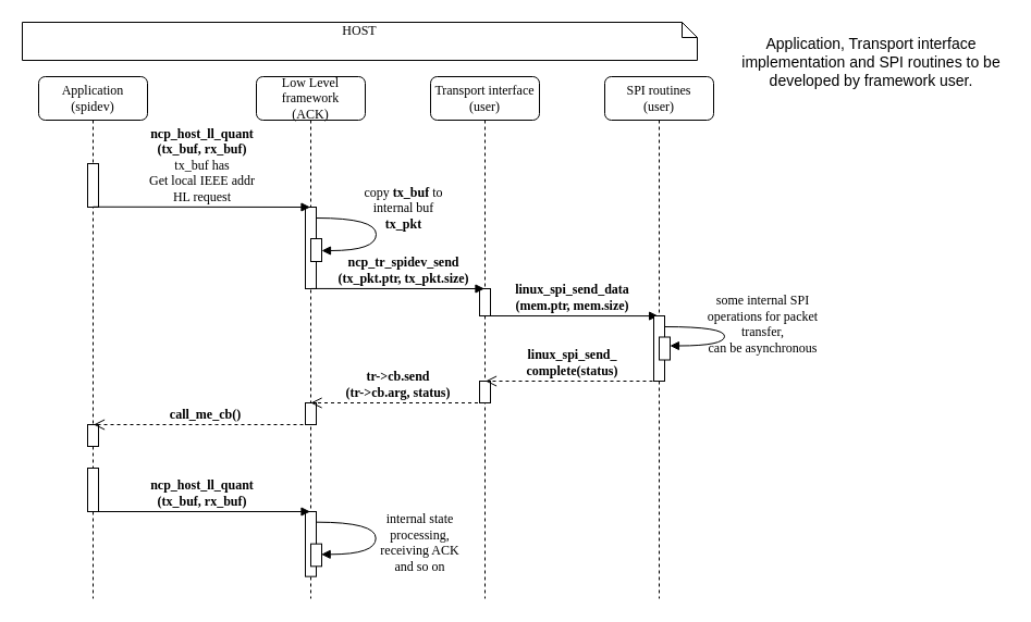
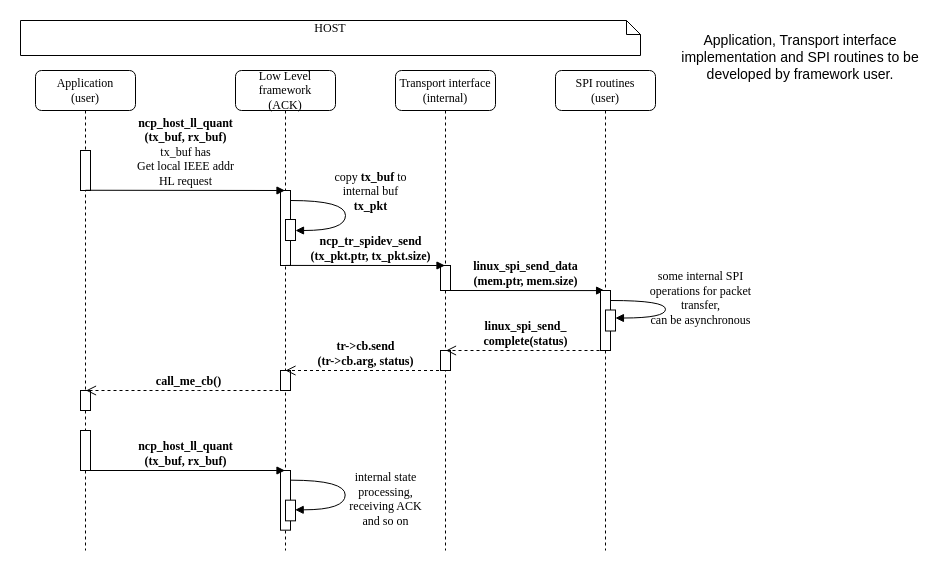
  <mxCell id="0" />
  <mxCell id="1" parent="0" />
- <mxCell id="2" value="Application&lt;br&gt;(spidev)" style="shape=umlLifeline;perimeter=lifelinePerimeter;whiteSpace=wrap;html=1;container=1;collapsible=0;recursiveResize=0;outlineConnect=0;rounded=1;shadow=0;comic=0;labelBackgroundColor=none;strokeWidth=1;fontFamily=Verdana;fontSize=12;align=center;" parent="1" vertex="1"><mxGeometry x="35" y="70" width="100" height="480" as="geometry" /></mxCell>
+ <mxCell id="2" value="Application&lt;br&gt;(user)" style="shape=umlLifeline;perimeter=lifelinePerimeter;whiteSpace=wrap;html=1;container=1;collapsible=0;recursiveResize=0;outlineConnect=0;rounded=1;shadow=0;comic=0;labelBackgroundColor=none;strokeWidth=1;fontFamily=Verdana;fontSize=12;align=center;" parent="1" vertex="1"><mxGeometry x="35" y="70" width="100" height="480" as="geometry" /></mxCell>
  <mxCell id="3" value="" style="html=1;points=[];perimeter=orthogonalPerimeter;rounded=0;shadow=0;comic=0;labelBackgroundColor=none;strokeWidth=1;fontFamily=Verdana;fontSize=12;align=center;" parent="2" vertex="1"><mxGeometry x="45" y="80" width="10" height="40" as="geometry" /></mxCell>
  <mxCell id="4" value="" style="html=1;points=[];perimeter=orthogonalPerimeter;rounded=0;shadow=0;comic=0;labelBackgroundColor=none;strokeWidth=1;fontFamily=Verdana;fontSize=12;align=center;" vertex="1" parent="2"><mxGeometry x="45" y="320" width="10" height="20" as="geometry" /></mxCell>
  <mxCell id="5" value="" style="html=1;points=[];perimeter=orthogonalPerimeter;rounded=0;shadow=0;comic=0;labelBackgroundColor=none;strokeWidth=1;fontFamily=Verdana;fontSize=12;align=center;" vertex="1" parent="2"><mxGeometry x="45" y="360" width="10" height="40" as="geometry" /></mxCell>
  <mxCell id="6" value="Low Level framework&lt;br&gt;(ACK)" style="shape=umlLifeline;perimeter=lifelinePerimeter;whiteSpace=wrap;html=1;container=1;collapsible=0;recursiveResize=0;outlineConnect=0;rounded=1;shadow=0;comic=0;labelBackgroundColor=none;strokeWidth=1;fontFamily=Verdana;fontSize=12;align=center;" parent="1" vertex="1"><mxGeometry x="235" y="70" width="100" height="480" as="geometry" /></mxCell>
  <mxCell id="7" value="" style="html=1;points=[];perimeter=orthogonalPerimeter;rounded=0;shadow=0;comic=0;labelBackgroundColor=none;strokeWidth=1;fontFamily=Verdana;fontSize=12;align=center;" vertex="1" parent="6"><mxGeometry x="45" y="120" width="10" height="75" as="geometry" /></mxCell>
  <mxCell id="8" value="" style="html=1;points=[];perimeter=orthogonalPerimeter;rounded=0;shadow=0;comic=0;labelBackgroundColor=none;strokeWidth=1;fontFamily=Verdana;fontSize=12;align=center;" vertex="1" parent="6"><mxGeometry x="50" y="149" width="10" height="21" as="geometry" /></mxCell>
  <mxCell id="9" value="&lt;div&gt;copy &lt;b&gt;tx_buf&lt;/b&gt; to &lt;br&gt;&lt;/div&gt;&lt;div&gt;internal buf&lt;br&gt;&lt;b&gt;tx_pkt&lt;/b&gt;&lt;br&gt;&lt;/div&gt;" style="html=1;verticalAlign=bottom;endArrow=block;labelBackgroundColor=none;fontFamily=Verdana;fontSize=12;elbow=vertical;edgeStyle=orthogonalEdgeStyle;curved=1;exitX=1.038;exitY=0.345;exitPerimeter=0;" edge="1" parent="6"><mxGeometry x="0.257" y="-29" relative="1" as="geometry"><mxPoint x="55.333" y="130.0" as="sourcePoint" /><mxPoint x="60" y="160.0" as="targetPoint" /><Array as="points"><mxPoint x="110" y="130" /><mxPoint x="110" y="160" /><mxPoint x="60" y="160" /></Array><mxPoint x="25" y="14" as="offset" /></mxGeometry></mxCell>
  <mxCell id="10" value="" style="html=1;points=[];perimeter=orthogonalPerimeter;rounded=0;shadow=0;comic=0;labelBackgroundColor=none;strokeWidth=1;fontFamily=Verdana;fontSize=12;align=center;" vertex="1" parent="6"><mxGeometry x="45" y="300" width="10" height="20" as="geometry" /></mxCell>
- <mxCell id="11" value="Transport interface&lt;br&gt;(user)" style="shape=umlLifeline;perimeter=lifelinePerimeter;whiteSpace=wrap;html=1;container=1;collapsible=0;recursiveResize=0;outlineConnect=0;rounded=1;shadow=0;comic=0;labelBackgroundColor=none;strokeWidth=1;fontFamily=Verdana;fontSize=12;align=center;" parent="1" vertex="1"><mxGeometry x="395" y="70" width="100" height="480" as="geometry" /></mxCell>
+ <mxCell id="11" value="Transport interface&lt;br&gt;(internal)" style="shape=umlLifeline;perimeter=lifelinePerimeter;whiteSpace=wrap;html=1;container=1;collapsible=0;recursiveResize=0;outlineConnect=0;rounded=1;shadow=0;comic=0;labelBackgroundColor=none;strokeWidth=1;fontFamily=Verdana;fontSize=12;align=center;" parent="1" vertex="1"><mxGeometry x="395" y="70" width="100" height="480" as="geometry" /></mxCell>
  <mxCell id="12" value="" style="html=1;points=[];perimeter=orthogonalPerimeter;rounded=0;shadow=0;comic=0;labelBackgroundColor=none;strokeWidth=1;fontFamily=Verdana;fontSize=12;align=center;" vertex="1" parent="11"><mxGeometry x="45" y="195" width="10" height="25" as="geometry" /></mxCell>
  <mxCell id="13" value="SPI routines&lt;br&gt;(user)" style="shape=umlLifeline;perimeter=lifelinePerimeter;whiteSpace=wrap;html=1;container=1;collapsible=0;recursiveResize=0;outlineConnect=0;rounded=1;shadow=0;comic=0;labelBackgroundColor=none;strokeWidth=1;fontFamily=Verdana;fontSize=12;align=center;" parent="1" vertex="1"><mxGeometry x="555" y="70" width="100" height="480" as="geometry" /></mxCell>
  <mxCell id="14" value="&lt;div&gt;&lt;b&gt;ncp_host_ll_quant&lt;/b&gt;&lt;/div&gt;&lt;div&gt;&lt;b&gt;(tx_buf, rx_buf) &lt;/b&gt;&lt;br&gt;&lt;/div&gt;&lt;div&gt;tx_buf has&lt;br&gt;&lt;/div&gt;&lt;div&gt;Get local IEEE addr &lt;br&gt;&lt;/div&gt;&lt;div&gt;HL request&lt;br&gt;&lt;/div&gt;" style="html=1;verticalAlign=bottom;endArrow=block;labelBackgroundColor=none;fontFamily=Verdana;fontSize=12;edgeStyle=elbowEdgeStyle;elbow=vertical;" parent="1" target="6" edge="1"><mxGeometry relative="1" as="geometry"><mxPoint x="85" y="189.765" as="sourcePoint" /><mxPoint x="235" y="190" as="targetPoint" /></mxGeometry></mxCell>
  <mxCell id="15" value="HOST" style="shape=note;whiteSpace=wrap;html=1;size=14;verticalAlign=top;align=center;spacingTop=-6;rounded=0;shadow=0;comic=0;labelBackgroundColor=none;strokeWidth=1;fontFamily=Verdana;fontSize=12" parent="1" vertex="1"><mxGeometry x="20" y="20" width="620" height="35" as="geometry" /></mxCell>
  <mxCell id="16" value="&lt;b&gt;ncp_tr_spidev_send&lt;br&gt;(tx_pkt.ptr, tx_pkt.size)&lt;/b&gt;" style="html=1;verticalAlign=bottom;endArrow=block;labelBackgroundColor=none;fontFamily=Verdana;fontSize=12;edgeStyle=elbowEdgeStyle;elbow=vertical;exitX=0.54;exitY=0.999;exitDx=0;exitDy=0;exitPerimeter=0;" edge="1" parent="1" source="7" target="11"><mxGeometry x="0.064" relative="1" as="geometry"><mxPoint x="285" y="250.16" as="sourcePoint" /><mxPoint x="424.17" y="250.005" as="targetPoint" /><Array as="points"><mxPoint x="325" y="265" /></Array><mxPoint as="offset" /></mxGeometry></mxCell>
  <mxCell id="17" value="&lt;b&gt;linux_spi_send_data&lt;br&gt;(mem.ptr, mem.size)&lt;/b&gt;" style="html=1;verticalAlign=bottom;endArrow=block;labelBackgroundColor=none;fontFamily=Verdana;fontSize=12;edgeStyle=elbowEdgeStyle;elbow=vertical;exitX=0.54;exitY=0.999;exitDx=0;exitDy=0;exitPerimeter=0;" edge="1" parent="1"><mxGeometry relative="1" as="geometry"><mxPoint x="445" y="290.005" as="sourcePoint" /><mxPoint x="604.1" y="290.08" as="targetPoint" /><Array as="points"><mxPoint x="484.6" y="290.08" /></Array></mxGeometry></mxCell>
  <mxCell id="18" value="" style="html=1;points=[];perimeter=orthogonalPerimeter;rounded=0;shadow=0;comic=0;labelBackgroundColor=none;strokeWidth=1;fontFamily=Verdana;fontSize=12;align=center;" vertex="1" parent="1"><mxGeometry x="600" y="290" width="10" height="60" as="geometry" /></mxCell>
  <mxCell id="19" value="" style="html=1;points=[];perimeter=orthogonalPerimeter;rounded=0;shadow=0;comic=0;labelBackgroundColor=none;strokeWidth=1;fontFamily=Verdana;fontSize=12;align=center;" vertex="1" parent="1"><mxGeometry x="605" y="309.5" width="10" height="21" as="geometry" /></mxCell>
  <mxCell id="20" value="some internal SPI&lt;br&gt;operations for packet &lt;br&gt;transfer,&lt;br&gt;can be asynchronous" style="html=1;verticalAlign=bottom;endArrow=block;labelBackgroundColor=none;fontFamily=Verdana;fontSize=12;elbow=vertical;edgeStyle=orthogonalEdgeStyle;curved=1;exitX=1.038;exitY=0.345;exitPerimeter=0;entryX=0.993;entryY=0.382;entryDx=0;entryDy=0;entryPerimeter=0;" edge="1" parent="1" target="19"><mxGeometry x="0.179" y="37" relative="1" as="geometry"><mxPoint x="610.333" y="300" as="sourcePoint" /><mxPoint x="615" y="330" as="targetPoint" /><Array as="points"><mxPoint x="665" y="300" /><mxPoint x="665" y="318" /><mxPoint x="615" y="318" /></Array><mxPoint x="35" y="-25" as="offset" /></mxGeometry></mxCell>
  <mxCell id="21" value="" style="html=1;points=[];perimeter=orthogonalPerimeter;rounded=0;shadow=0;comic=0;labelBackgroundColor=none;strokeWidth=1;fontFamily=Verdana;fontSize=12;align=center;" vertex="1" parent="1"><mxGeometry x="440" y="350" width="10" height="20" as="geometry" /></mxCell>
  <mxCell id="22" value="&lt;b&gt;linux_spi_send_&lt;br&gt;complete(status)&lt;/b&gt;" style="html=1;verticalAlign=bottom;endArrow=open;dashed=1;endSize=8;labelBackgroundColor=none;fontFamily=Verdana;fontSize=12;edgeStyle=elbowEdgeStyle;elbow=vertical;" edge="1" parent="1"><mxGeometry relative="1" as="geometry"><mxPoint x="445.5" y="350" as="targetPoint" /><Array as="points" /><mxPoint x="605" y="350" as="sourcePoint" /></mxGeometry></mxCell>
  <mxCell id="23" value="&lt;div&gt;&lt;b&gt;tr-&amp;gt;cb.send&lt;/b&gt;&lt;/div&gt;&lt;div&gt;&lt;b&gt;(tr-&amp;gt;cb.arg, status)&lt;/b&gt;&lt;/div&gt;" style="html=1;verticalAlign=bottom;endArrow=open;dashed=1;endSize=8;labelBackgroundColor=none;fontFamily=Verdana;fontSize=12;edgeStyle=elbowEdgeStyle;elbow=vertical;" edge="1" parent="1"><mxGeometry relative="1" as="geometry"><mxPoint x="285" y="370" as="targetPoint" /><Array as="points" /><mxPoint x="444.5" y="370" as="sourcePoint" /></mxGeometry></mxCell>
  <mxCell id="24" value="&lt;b&gt;call_me_cb()&lt;/b&gt;" style="html=1;verticalAlign=bottom;endArrow=open;dashed=1;endSize=8;labelBackgroundColor=none;fontFamily=Verdana;fontSize=12;edgeStyle=elbowEdgeStyle;elbow=vertical;entryX=0.5;entryY=0;entryDx=0;entryDy=0;entryPerimeter=0;" edge="1" parent="1"><mxGeometry relative="1" as="geometry"><mxPoint x="85.5" y="390" as="targetPoint" /><Array as="points" /><mxPoint x="290" y="390" as="sourcePoint" /></mxGeometry></mxCell>
  <mxCell id="25" value="" style="html=1;points=[];perimeter=orthogonalPerimeter;rounded=0;shadow=0;comic=0;labelBackgroundColor=none;strokeWidth=1;fontFamily=Verdana;fontSize=12;align=center;" vertex="1" parent="1"><mxGeometry x="280" y="470" width="10" height="59.67" as="geometry" /></mxCell>
  <mxCell id="26" value="" style="html=1;points=[];perimeter=orthogonalPerimeter;rounded=0;shadow=0;comic=0;labelBackgroundColor=none;strokeWidth=1;fontFamily=Verdana;fontSize=12;align=center;" vertex="1" parent="1"><mxGeometry x="285" y="499.66" width="10" height="20.67" as="geometry" /></mxCell>
  <mxCell id="27" value="internal state&lt;br&gt;processing,&lt;br&gt;&lt;div&gt;receiving ACK&lt;/div&gt;&lt;div&gt;and so on&lt;br&gt;&lt;/div&gt;" style="html=1;verticalAlign=bottom;endArrow=block;labelBackgroundColor=none;fontFamily=Verdana;fontSize=12;elbow=vertical;edgeStyle=orthogonalEdgeStyle;curved=1;exitX=1.038;exitY=0.345;exitPerimeter=0;" edge="1" parent="1"><mxGeometry x="0.255" y="45" relative="1" as="geometry"><mxPoint x="290.003" y="479.67" as="sourcePoint" /><mxPoint x="294.67" y="509.34" as="targetPoint" /><Array as="points"><mxPoint x="344.67" y="479.34" /><mxPoint x="344.67" y="509.34" /><mxPoint x="294.67" y="509.34" /></Array><mxPoint x="40" y="-24" as="offset" /></mxGeometry></mxCell>
  <mxCell id="28" value="&lt;div&gt;&lt;b&gt;ncp_host_ll_quant&lt;/b&gt;&lt;/div&gt;&lt;div&gt;&lt;b&gt;(tx_buf, rx_buf) &lt;br&gt;&lt;/b&gt;&lt;/div&gt;" style="html=1;verticalAlign=bottom;endArrow=block;labelBackgroundColor=none;fontFamily=Verdana;fontSize=12;edgeStyle=elbowEdgeStyle;elbow=vertical;" edge="1" parent="1"><mxGeometry relative="1" as="geometry"><mxPoint x="85" y="470.005" as="sourcePoint" /><mxPoint x="284.5" y="470.407" as="targetPoint" /></mxGeometry></mxCell>
  <mxCell id="29" value="&lt;div&gt;Application, Transport interface implementation and SPI routines to be developed by framework user.&lt;/div&gt;&lt;div&gt;&lt;br&gt;&lt;/div&gt;" style="text;html=1;strokeColor=none;fillColor=none;align=center;verticalAlign=middle;whiteSpace=wrap;rounded=0;fontSize=14;" vertex="1" parent="1"><mxGeometry x="675" y="55" width="250" height="20" as="geometry" /></mxCell>
